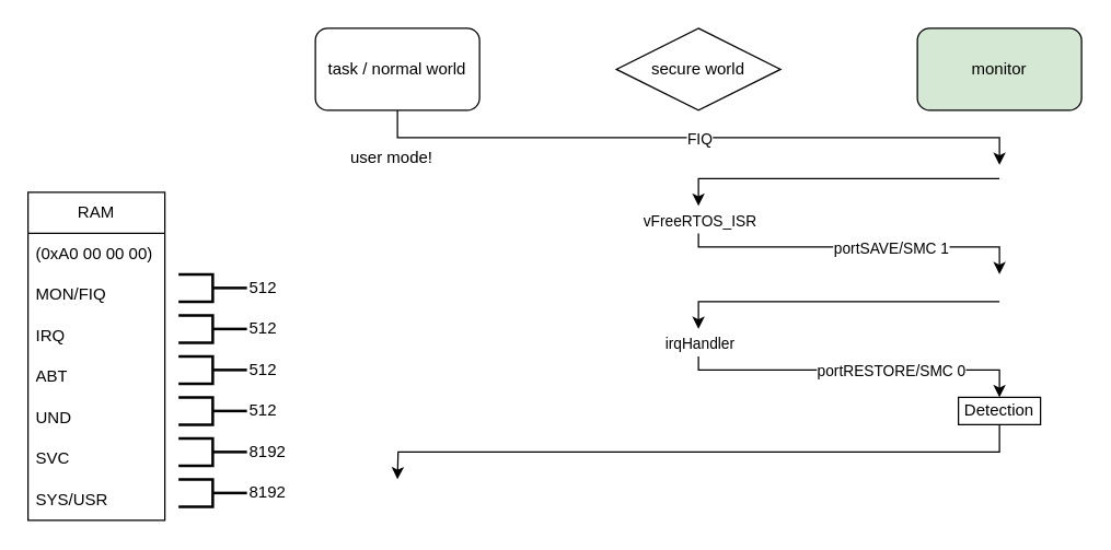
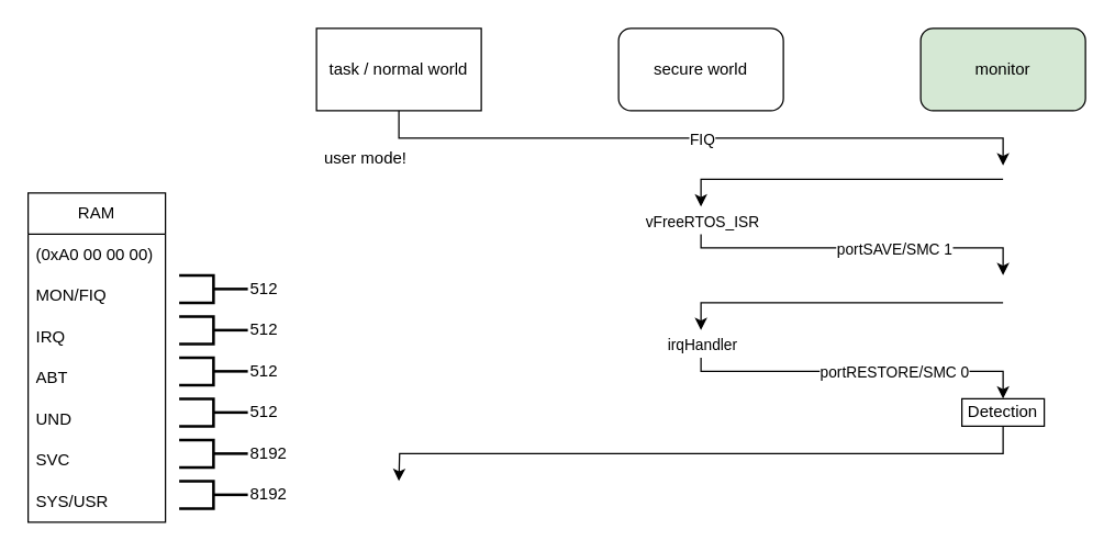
  <mxCell id="0" />
  <mxCell id="1" parent="0" />
- <mxCell id="2" value="task / normal world" style="rounded=1;whiteSpace=wrap;html=1;" vertex="1" parent="1"><mxGeometry x="230" y="20" width="120" height="60" as="geometry" /></mxCell>
- <mxCell id="3" value="secure world" style="rhombus;whiteSpace=wrap;html=1;" vertex="1" parent="1"><mxGeometry x="450" y="20" width="120" height="60" as="geometry" /></mxCell>
+ <mxCell id="2" value="task / normal world" style="whiteSpace=wrap;html=1;rounded=0;" vertex="1" parent="1"><mxGeometry x="230" y="20" width="120" height="60" as="geometry" /></mxCell>
+ <mxCell id="3" value="secure world" style="rounded=1;whiteSpace=wrap;html=1;" vertex="1" parent="1"><mxGeometry x="450" y="20" width="120" height="60" as="geometry" /></mxCell>
  <mxCell id="4" value="monitor" style="rounded=1;whiteSpace=wrap;html=1;fillColor=#d5e8d4;" vertex="1" parent="1"><mxGeometry x="670" y="20" width="120" height="60" as="geometry" /></mxCell>
  <mxCell id="5" value="" style="endArrow=classic;html=1;rounded=0;exitX=0.5;exitY=1;exitDx=0;exitDy=0;edgeStyle=orthogonalEdgeStyle;" edge="1" parent="1" source="2"><mxGeometry relative="1" as="geometry"><mxPoint x="270" y="230" as="sourcePoint" /><mxPoint x="730" y="120" as="targetPoint" /><Array as="points"><mxPoint x="290" y="100" /><mxPoint x="730" y="100" /></Array></mxGeometry></mxCell>
  <mxCell id="6" value="FIQ" style="edgeLabel;html=1;align=center;verticalAlign=middle;resizable=0;points=[];" vertex="1" connectable="0" parent="5"><mxGeometry x="0.009" y="-5" relative="1" as="geometry"><mxPoint x="-2" y="-5" as="offset" /></mxGeometry></mxCell>
  <mxCell id="7" value="" style="endArrow=classic;html=1;rounded=0;edgeStyle=orthogonalEdgeStyle;" edge="1" parent="1"><mxGeometry relative="1" as="geometry"><mxPoint x="730" y="130" as="sourcePoint" /><mxPoint x="510" y="150" as="targetPoint" /><Array as="points"><mxPoint x="510" y="130" /></Array></mxGeometry></mxCell>
  <mxCell id="8" value="vFreeRTOS_ISR" style="edgeLabel;html=1;align=center;verticalAlign=middle;resizable=0;points=[];" vertex="1" connectable="0" parent="7"><mxGeometry x="0.009" y="-5" relative="1" as="geometry"><mxPoint x="-99" y="35" as="offset" /></mxGeometry></mxCell>
  <mxCell id="9" value="" style="endArrow=classic;html=1;rounded=0;edgeStyle=orthogonalEdgeStyle;" edge="1" parent="1"><mxGeometry relative="1" as="geometry"><mxPoint x="510" y="170" as="sourcePoint" /><mxPoint x="730" y="200" as="targetPoint" /><Array as="points"><mxPoint x="510" y="180" /></Array></mxGeometry></mxCell>
  <mxCell id="10" value="portSAVE/SMC 1" style="edgeLabel;html=1;align=center;verticalAlign=middle;resizable=0;points=[];" vertex="1" connectable="0" parent="9"><mxGeometry x="0.009" y="-5" relative="1" as="geometry"><mxPoint x="24" y="-5" as="offset" /></mxGeometry></mxCell>
  <mxCell id="11" value="" style="endArrow=classic;html=1;rounded=0;edgeStyle=orthogonalEdgeStyle;" edge="1" parent="1"><mxGeometry relative="1" as="geometry"><mxPoint x="730" y="220" as="sourcePoint" /><mxPoint x="510" y="240" as="targetPoint" /><Array as="points"><mxPoint x="510" y="220" /></Array></mxGeometry></mxCell>
  <mxCell id="12" value="irqHandler" style="edgeLabel;html=1;align=center;verticalAlign=middle;resizable=0;points=[];" vertex="1" connectable="0" parent="11"><mxGeometry x="0.009" y="-5" relative="1" as="geometry"><mxPoint x="-99" y="35" as="offset" /></mxGeometry></mxCell>
  <mxCell id="13" value="" style="endArrow=classic;html=1;rounded=0;edgeStyle=orthogonalEdgeStyle;" edge="1" parent="1"><mxGeometry relative="1" as="geometry"><mxPoint x="510" y="260" as="sourcePoint" /><mxPoint x="730" y="290" as="targetPoint" /><Array as="points"><mxPoint x="510" y="270" /></Array></mxGeometry></mxCell>
  <mxCell id="14" value="portRESTORE/SMC 0" style="edgeLabel;html=1;align=center;verticalAlign=middle;resizable=0;points=[];" vertex="1" connectable="0" parent="13"><mxGeometry x="0.009" y="-5" relative="1" as="geometry"><mxPoint x="24" y="-5" as="offset" /></mxGeometry></mxCell>
  <mxCell id="15" value="Detection" style="rounded=0;whiteSpace=wrap;html=1;" vertex="1" parent="1"><mxGeometry x="700" y="290" width="60" height="20" as="geometry" /></mxCell>
  <mxCell id="16" value="" style="endArrow=classic;html=1;rounded=0;exitX=0.5;exitY=1;exitDx=0;exitDy=0;edgeStyle=orthogonalEdgeStyle;" edge="1" parent="1" source="15"><mxGeometry width="50" height="50" relative="1" as="geometry"><mxPoint x="600" y="270" as="sourcePoint" /><mxPoint x="290" y="350" as="targetPoint" /></mxGeometry></mxCell>
- <mxCell id="17" value="user mode!" style="text;strokeColor=none;fillColor=none;align=left;verticalAlign=middle;spacingLeft=4;spacingRight=4;overflow=hidden;points=[[0,0.5],[1,0.5]];portConstraint=eastwest;rotatable=0;whiteSpace=wrap;html=1;" vertex="1" parent="1"><mxGeometry x="250" y="100" width="80" height="30" as="geometry" /></mxCell>
+ <mxCell id="17" value="user mode!" style="text;strokeColor=none;fillColor=none;align=left;verticalAlign=middle;spacingLeft=4;spacingRight=4;overflow=hidden;points=[[0,0.5],[1,0.5]];portConstraint=eastwest;rotatable=0;whiteSpace=wrap;html=1;" vertex="1" parent="1"><mxGeometry x="230" y="100" width="80" height="30" as="geometry" /></mxCell>
  <mxCell id="18" value="RAM" style="swimlane;fontStyle=0;childLayout=stackLayout;horizontal=1;startSize=30;horizontalStack=0;resizeParent=1;resizeParentMax=0;resizeLast=0;collapsible=1;marginBottom=0;whiteSpace=wrap;html=1;" vertex="1" parent="1"><mxGeometry x="20" y="140" width="100" height="240" as="geometry"><mxRectangle x="30" y="330" width="70" height="30" as="alternateBounds" /></mxGeometry></mxCell>
  <mxCell id="19" value="(0xA0 00 00 00)" style="text;strokeColor=none;fillColor=none;align=left;verticalAlign=middle;spacingLeft=4;spacingRight=4;overflow=hidden;points=[[0,0.5],[1,0.5]];portConstraint=eastwest;rotatable=0;whiteSpace=wrap;html=1;" vertex="1" parent="18"><mxGeometry y="30" width="100" height="30" as="geometry" /></mxCell>
  <mxCell id="20" value="MON/FIQ" style="text;strokeColor=none;fillColor=none;align=left;verticalAlign=middle;spacingLeft=4;spacingRight=4;overflow=hidden;points=[[0,0.5],[1,0.5]];portConstraint=eastwest;rotatable=0;whiteSpace=wrap;html=1;" vertex="1" parent="18"><mxGeometry y="60" width="100" height="30" as="geometry" /></mxCell>
  <mxCell id="21" value="IRQ" style="text;strokeColor=none;fillColor=none;align=left;verticalAlign=middle;spacingLeft=4;spacingRight=4;overflow=hidden;points=[[0,0.5],[1,0.5]];portConstraint=eastwest;rotatable=0;whiteSpace=wrap;html=1;" vertex="1" parent="18"><mxGeometry y="90" width="100" height="30" as="geometry" /></mxCell>
  <mxCell id="22" value="ABT" style="text;strokeColor=none;fillColor=none;align=left;verticalAlign=middle;spacingLeft=4;spacingRight=4;overflow=hidden;points=[[0,0.5],[1,0.5]];portConstraint=eastwest;rotatable=0;whiteSpace=wrap;html=1;" vertex="1" parent="18"><mxGeometry y="120" width="100" height="30" as="geometry" /></mxCell>
  <mxCell id="23" value="UND" style="text;strokeColor=none;fillColor=none;align=left;verticalAlign=middle;spacingLeft=4;spacingRight=4;overflow=hidden;points=[[0,0.5],[1,0.5]];portConstraint=eastwest;rotatable=0;whiteSpace=wrap;html=1;" vertex="1" parent="18"><mxGeometry y="150" width="100" height="30" as="geometry" /></mxCell>
  <mxCell id="24" value="SVC" style="text;strokeColor=none;fillColor=none;align=left;verticalAlign=middle;spacingLeft=4;spacingRight=4;overflow=hidden;points=[[0,0.5],[1,0.5]];portConstraint=eastwest;rotatable=0;whiteSpace=wrap;html=1;" vertex="1" parent="18"><mxGeometry y="180" width="100" height="30" as="geometry" /></mxCell>
  <mxCell id="25" value="SYS/USR" style="text;strokeColor=none;fillColor=none;align=left;verticalAlign=middle;spacingLeft=4;spacingRight=4;overflow=hidden;points=[[0,0.5],[1,0.5]];portConstraint=eastwest;rotatable=0;whiteSpace=wrap;html=1;" vertex="1" parent="18"><mxGeometry y="210" width="100" height="30" as="geometry" /></mxCell>
  <mxCell id="26" value="512" style="strokeWidth=2;shape=mxgraph.flowchart.annotation_2;align=left;labelPosition=right;pointerEvents=1;rotation=0;verticalLabelPosition=middle;verticalAlign=middle;labelBackgroundColor=none;labelBorderColor=none;html=1;rotatable=1;direction=west;" vertex="1" parent="1"><mxGeometry x="130" y="200" width="50" height="20" as="geometry" /></mxCell>
  <mxCell id="27" value="512" style="strokeWidth=2;shape=mxgraph.flowchart.annotation_2;align=left;labelPosition=right;pointerEvents=1;rotation=0;verticalLabelPosition=middle;verticalAlign=middle;labelBackgroundColor=none;labelBorderColor=none;html=1;rotatable=1;direction=west;" vertex="1" parent="1"><mxGeometry x="130" y="230" width="50" height="20" as="geometry" /></mxCell>
  <mxCell id="28" value="512" style="strokeWidth=2;shape=mxgraph.flowchart.annotation_2;align=left;labelPosition=right;pointerEvents=1;rotation=0;verticalLabelPosition=middle;verticalAlign=middle;labelBackgroundColor=none;labelBorderColor=none;html=1;rotatable=1;direction=west;" vertex="1" parent="1"><mxGeometry x="130" y="260" width="50" height="20" as="geometry" /></mxCell>
  <mxCell id="29" value="512" style="strokeWidth=2;shape=mxgraph.flowchart.annotation_2;align=left;labelPosition=right;pointerEvents=1;rotation=0;verticalLabelPosition=middle;verticalAlign=middle;labelBackgroundColor=none;labelBorderColor=none;html=1;rotatable=1;direction=west;" vertex="1" parent="1"><mxGeometry x="130" y="290" width="50" height="20" as="geometry" /></mxCell>
  <mxCell id="30" value="8192" style="strokeWidth=2;shape=mxgraph.flowchart.annotation_2;align=left;labelPosition=right;pointerEvents=1;rotation=0;verticalLabelPosition=middle;verticalAlign=middle;labelBackgroundColor=none;labelBorderColor=none;html=1;rotatable=1;direction=west;" vertex="1" parent="1"><mxGeometry x="130" y="320" width="50" height="20" as="geometry" /></mxCell>
  <mxCell id="31" value="8192" style="strokeWidth=2;shape=mxgraph.flowchart.annotation_2;align=left;labelPosition=right;pointerEvents=1;rotation=0;verticalLabelPosition=middle;verticalAlign=middle;labelBackgroundColor=none;labelBorderColor=none;html=1;rotatable=1;direction=west;" vertex="1" parent="1"><mxGeometry x="130" y="350" width="50" height="20" as="geometry" /></mxCell>
